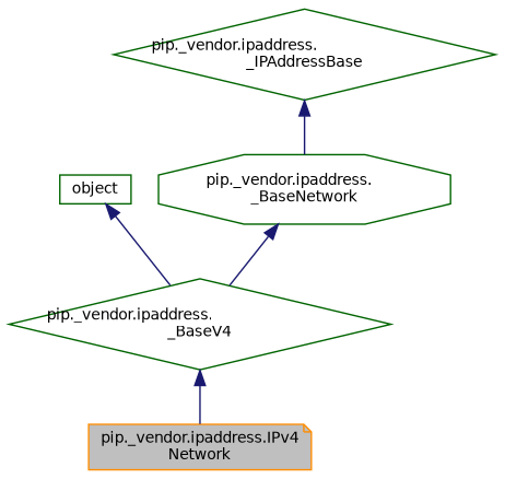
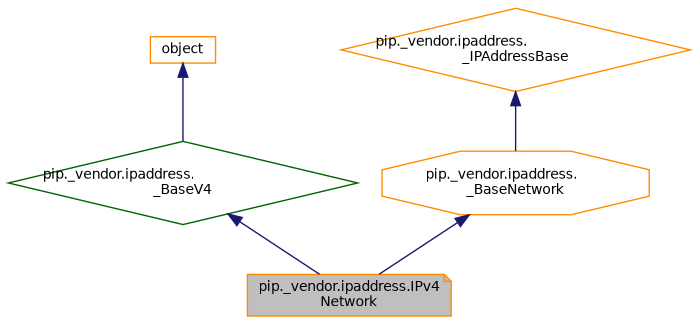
  digraph {
    node [color=darkorange fillcolor=white fontname=Helvetica fontsize=10 shape=diamond style=filled]
    edge [color=midnightblue dir=back fontname=Helvetica fontsize=10 labelfontname=Helvetica labelfontsize=10 style=solid]
    n1 [fillcolor=grey75 fontcolor=black height=0.2 label="pip._vendor.ipaddress.IPv4\lNetwork" shape=note width=0.4]
    n2 [color=darkgreen height=0.2 label="pip._vendor.ipaddress.\l_BaseV4" width=0.4]
-   n3 [color=darkgreen height=0.2 label=object shape=box width=0.4]
-   n4 [color=darkgreen height=0.2 label="pip._vendor.ipaddress.\l_BaseNetwork" shape=octagon width=0.4]
-   n5 [color=darkgreen height=0.2 label="pip._vendor.ipaddress.\l_IPAddressBase" width=0.4]
+   n3 [height=0.2 label=object shape=box width=0.4]
+   n4 [height=0.2 label="pip._vendor.ipaddress.\l_BaseNetwork" shape=octagon width=0.4]
+   n5 [height=0.2 label="pip._vendor.ipaddress.\l_IPAddressBase" width=0.4]
    n2 -> n1
    n3 -> n2
-   n4 -> n2
+   n4 -> n1
    n5 -> n4
  }
